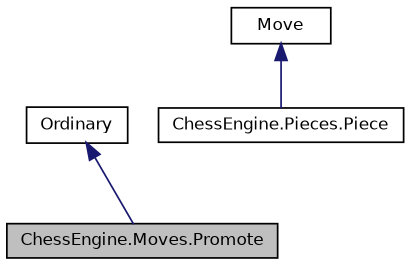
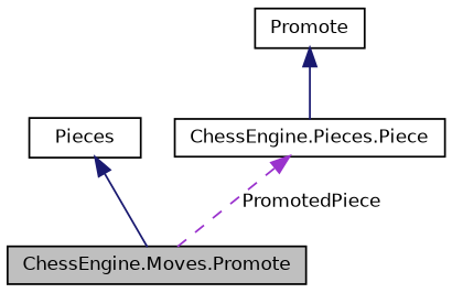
  digraph {
    node [color=black fillcolor=white fontname=Helvetica fontsize=10 shape=record style=filled]
    edge [color=midnightblue dir=back fontname=Helvetica fontsize=10 labelfontname=Helvetica labelfontsize=10 style=solid]
    n1 [fillcolor=grey75 fontcolor=black height=0.2 label="ChessEngine.Moves.Promote" width=0.4]
-   n2 [height=0.2 label=Ordinary width=0.4]
-   n3 [height=0.2 label=Move width=0.4]
+   n2 [height=0.2 label=Pieces width=0.4]
+   n3 [height=0.2 label=Promote width=0.4]
    n4 [height=0.2 label="ChessEngine.Pieces.Piece" width=0.4]
    n2 -> n1
    n3 -> n4
+   n4 -> n1 [color=darkorchid3 label=PromotedPiece style=dashed]
  }
